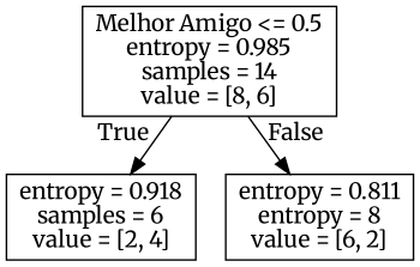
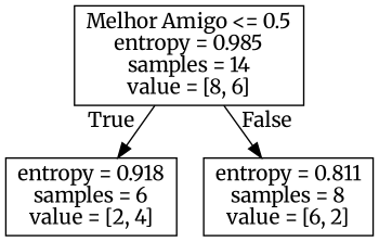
  digraph {
    fontname=Merriweather
    node [fontname=Merriweather shape=box]
    edge [fontname=Merriweather labeldistance=2.5]
    n1 [label="Melhor Amigo <= 0.5\nentropy = 0.985\nsamples = 14\nvalue = [8, 6]"]
    n2 [label="entropy = 0.918\nsamples = 6\nvalue = [2, 4]"]
-   n3 [label="entropy = 0.811\nentropy = 8\nvalue = [6, 2]"]
+   n3 [label="entropy = 0.811\nsamples = 8\nvalue = [6, 2]"]
    n1 -> n2 [headlabel=True labelangle=45]
    n1 -> n3 [headlabel=False labelangle=-45]
  }
